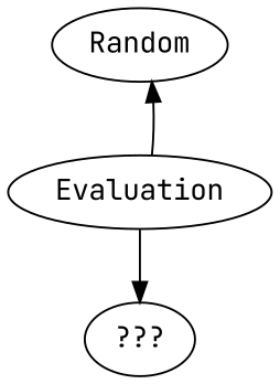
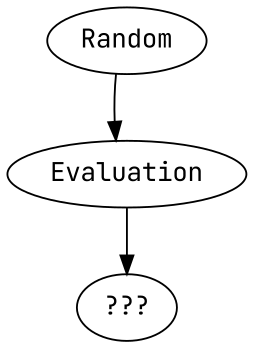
  digraph {
    fontname="JetBrains Mono"
    node [fontname="JetBrains Mono"]
    edge [fontname="JetBrains Mono"]
    n1 [label=Random]
    Evaluation
    n3 [label="???"]
-   Evaluation -> n1
+   n1 -> Evaluation
    Evaluation -> n3
  }
